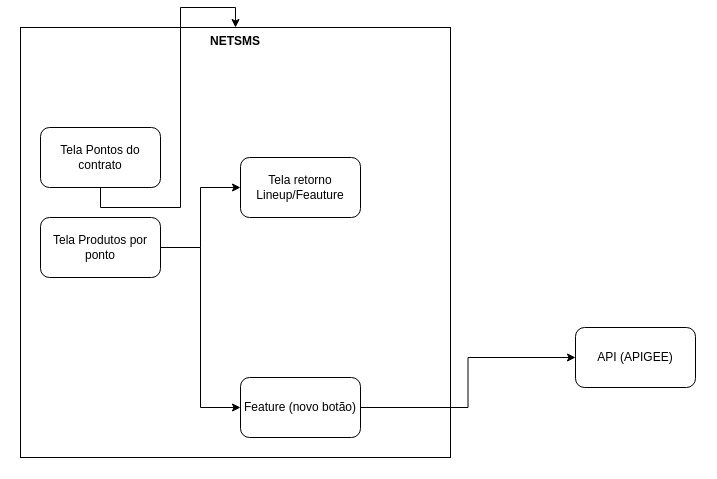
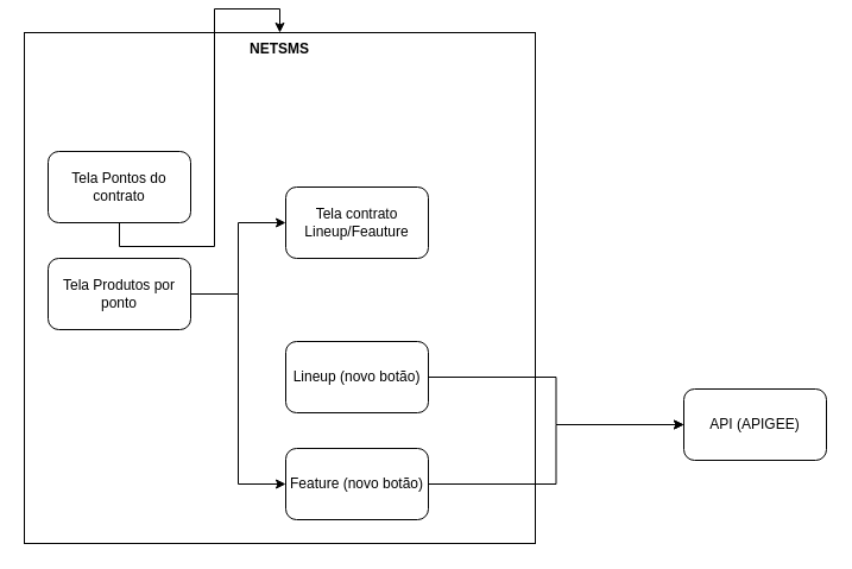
  <mxCell id="0" />
  <mxCell id="1" parent="0" />
  <mxCell id="2" value="&lt;b&gt;NETSMS&lt;/b&gt;" style="whiteSpace=wrap;html=1;aspect=fixed;verticalAlign=top;" vertex="1" parent="1"><mxGeometry x="20" y="20" width="430" height="430" as="geometry" /></mxCell>
  <mxCell id="3" value="" style="edgeStyle=orthogonalEdgeStyle;rounded=0;orthogonalLoop=1;jettySize=auto;html=1;" edge="1" parent="1" source="4" target="2"><mxGeometry relative="1" as="geometry" /></mxCell>
  <mxCell id="4" value="Tela Pontos do contrato" style="rounded=1;whiteSpace=wrap;html=1;" vertex="1" parent="1"><mxGeometry x="40" y="120" width="120" height="60" as="geometry" /></mxCell>
  <mxCell id="5" value="API (APIGEE)" style="rounded=1;whiteSpace=wrap;html=1;" vertex="1" parent="1"><mxGeometry x="575" y="320" width="120" height="60" as="geometry" /></mxCell>
  <mxCell id="6" value="" style="edgeStyle=orthogonalEdgeStyle;rounded=0;orthogonalLoop=1;jettySize=auto;html=1;" edge="1" parent="1" source="8" target="13"><mxGeometry relative="1" as="geometry" /></mxCell>
  <mxCell id="7" style="edgeStyle=orthogonalEdgeStyle;rounded=0;orthogonalLoop=1;jettySize=auto;html=1;entryX=0;entryY=0.5;entryDx=0;entryDy=0;" edge="1" parent="1" source="8" target="12"><mxGeometry relative="1" as="geometry" /></mxCell>
  <mxCell id="8" value="Tela Produtos por ponto" style="rounded=1;whiteSpace=wrap;html=1;" vertex="1" parent="1"><mxGeometry x="40" y="210" width="120" height="60" as="geometry" /></mxCell>
+ <mxCell id="9" style="edgeStyle=orthogonalEdgeStyle;rounded=0;orthogonalLoop=1;jettySize=auto;html=1;exitX=1;exitY=0.5;exitDx=0;exitDy=0;entryX=0;entryY=0.5;entryDx=0;entryDy=0;" edge="1" parent="1" source="10" target="5"><mxGeometry relative="1" as="geometry" /></mxCell>
+ <mxCell id="10" value="Lineup (novo botão)" style="rounded=1;whiteSpace=wrap;html=1;" vertex="1" parent="1"><mxGeometry x="240" y="280" width="120" height="60" as="geometry" /></mxCell>
  <mxCell id="11" style="edgeStyle=orthogonalEdgeStyle;rounded=0;orthogonalLoop=1;jettySize=auto;html=1;entryX=0;entryY=0.5;entryDx=0;entryDy=0;" edge="1" parent="1" source="12" target="5"><mxGeometry relative="1" as="geometry" /></mxCell>
  <mxCell id="12" value="Feature (novo botão)" style="rounded=1;whiteSpace=wrap;html=1;" vertex="1" parent="1"><mxGeometry x="240" y="370" width="120" height="60" as="geometry" /></mxCell>
- <mxCell id="13" value="Tela retorno Lineup/Feauture" style="rounded=1;whiteSpace=wrap;html=1;" vertex="1" parent="1"><mxGeometry x="240" y="150" width="120" height="60" as="geometry" /></mxCell>
+ <mxCell id="13" value="Tela contrato Lineup/Feauture" style="rounded=1;whiteSpace=wrap;html=1;" vertex="1" parent="1"><mxGeometry x="240" y="150" width="120" height="60" as="geometry" /></mxCell>
